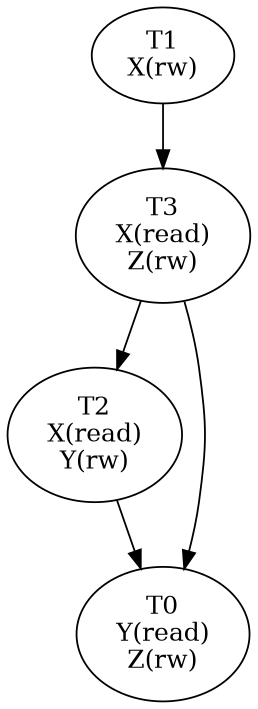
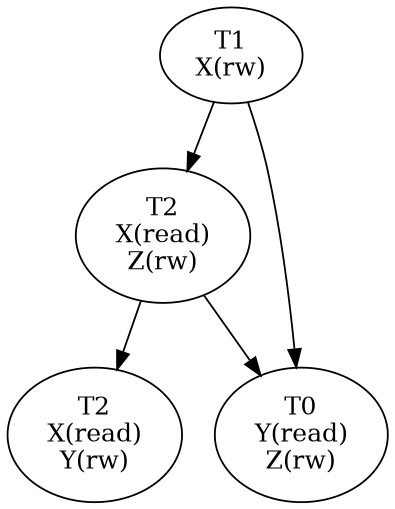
  digraph {
    n1 [label="T1\nX(rw)"]
-   n2 [label="T3\nX(read)\nZ(rw)"]
+   n2 [label="T2\nX(read)\nZ(rw)"]
    n3 [label="T2\nX(read)\nY(rw)"]
    n4 [label="T0\nY(read)\nZ(rw)"]
    n1 -> n2
    n2 -> n3
    n2 -> n4
-   n3 -> n4
+   n1 -> n4
  }
